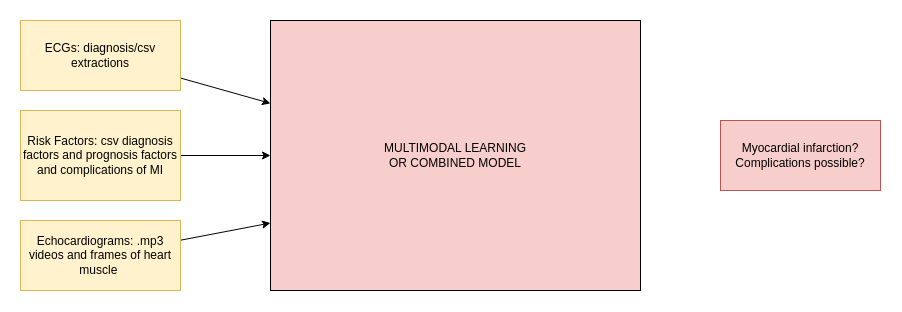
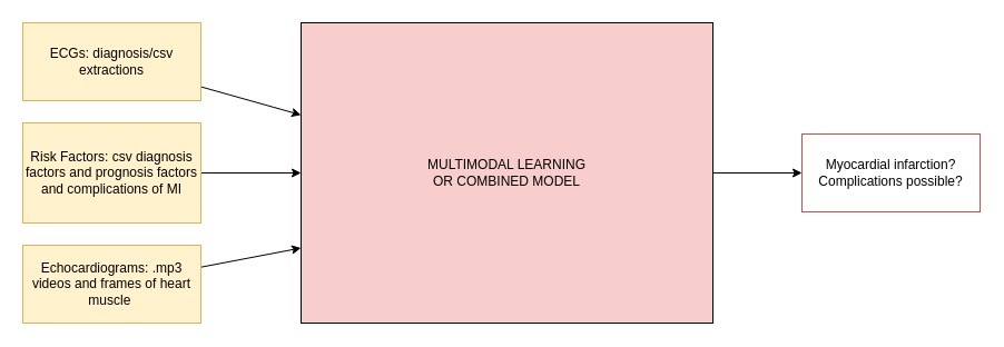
  <mxCell id="0" />
  <mxCell id="1" parent="0" />
+ <mxCell id="2" style="edgeStyle=orthogonalEdgeStyle;rounded=0;orthogonalLoop=1;jettySize=auto;html=1;entryX=0;entryY=0.5;entryDx=0;entryDy=0;" edge="1" parent="1" source="3" target="10"><mxGeometry relative="1" as="geometry" /></mxCell>
  <mxCell id="3" value="MULTIMODAL LEARNING&lt;br&gt;OR COMBINED MODEL" style="rounded=0;whiteSpace=wrap;html=1;fillColor=#f8cecc;" vertex="1" parent="1"><mxGeometry x="270" y="20" width="370" height="270" as="geometry" /></mxCell>
  <mxCell id="4" style="rounded=0;orthogonalLoop=1;jettySize=auto;html=1;" edge="1" parent="1" source="5" target="3"><mxGeometry relative="1" as="geometry" /></mxCell>
  <mxCell id="5" value="ECGs: diagnosis/csv extractions" style="rounded=0;whiteSpace=wrap;html=1;fillColor=#fff2cc;strokeColor=#d6b656;" vertex="1" parent="1"><mxGeometry x="20" y="20" width="160" height="70" as="geometry" /></mxCell>
  <mxCell id="6" style="edgeStyle=orthogonalEdgeStyle;rounded=0;orthogonalLoop=1;jettySize=auto;html=1;" edge="1" parent="1" source="7" target="3"><mxGeometry relative="1" as="geometry" /></mxCell>
  <mxCell id="7" value="Risk Factors: csv diagnosis factors and prognosis factors and complications of MI" style="rounded=0;whiteSpace=wrap;html=1;fillColor=#fff2cc;strokeColor=#d6b656;" vertex="1" parent="1"><mxGeometry x="20" y="110" width="160" height="90" as="geometry" /></mxCell>
  <mxCell id="8" style="rounded=0;orthogonalLoop=1;jettySize=auto;html=1;entryX=0;entryY=0.75;entryDx=0;entryDy=0;" edge="1" parent="1" source="9" target="3"><mxGeometry relative="1" as="geometry" /></mxCell>
  <mxCell id="9" value="Echocardiograms: .mp3 videos and frames of heart muscle&amp;nbsp;" style="rounded=0;whiteSpace=wrap;html=1;fillColor=#fff2cc;strokeColor=#d6b656;" vertex="1" parent="1"><mxGeometry x="20" y="220" width="160" height="70" as="geometry" /></mxCell>
- <mxCell id="10" value="Myocardial infarction?&lt;br&gt;Complications possible?" style="rounded=0;whiteSpace=wrap;html=1;fillColor=#f8cecc;strokeColor=#b85450;" vertex="1" parent="1"><mxGeometry x="720" y="120" width="160" height="70" as="geometry" /></mxCell>
+ <mxCell id="10" value="Myocardial infarction?&lt;br&gt;Complications possible?" style="rounded=0;whiteSpace=wrap;html=1;fillColor=#ffffff;strokeColor=#b85450;" vertex="1" parent="1"><mxGeometry x="720" y="120" width="160" height="70" as="geometry" /></mxCell>
